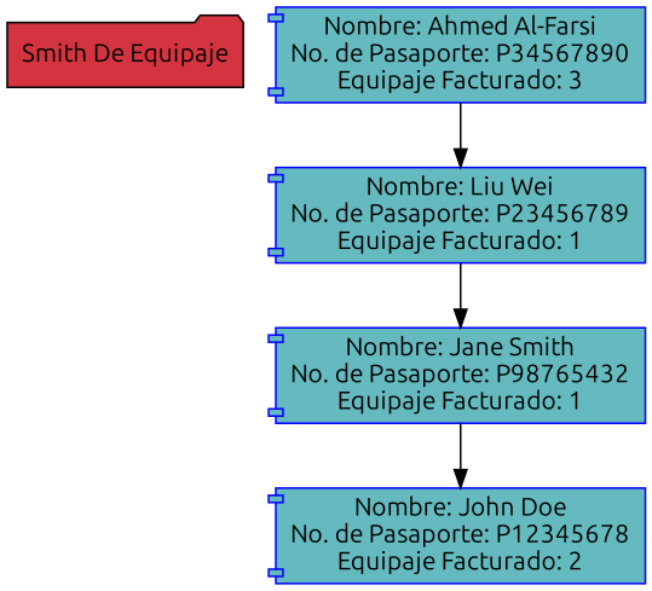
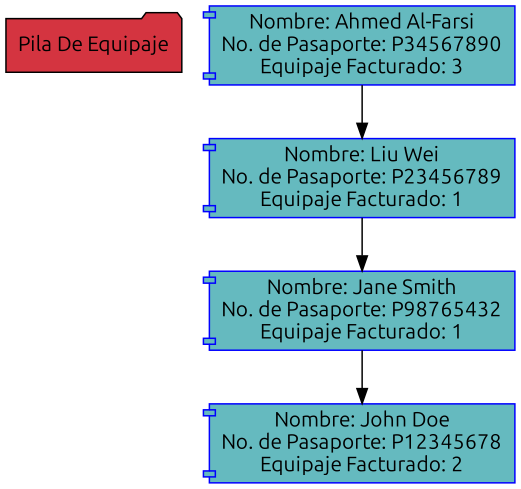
  digraph {
    fontname=Ubuntu
    node [color=blue fillcolor="#65babf" fontname=Ubuntu shape=component style=filled]
    edge [fontname=Ubuntu]
-   n1 [color=black fillcolor="#d43440" label="Smith De Equipaje" shape=folder]
+   n1 [color=black fillcolor="#d43440" label="Pila De Equipaje" shape=folder]
    n2 [label="Nombre: Ahmed Al-Farsi\nNo. de Pasaporte: P34567890\nEquipaje Facturado: 3"]
    n3 [label="Nombre: Liu Wei\nNo. de Pasaporte: P23456789\nEquipaje Facturado: 1"]
    n4 [label="Nombre: Jane Smith\nNo. de Pasaporte: P98765432\nEquipaje Facturado: 1"]
    n5 [label="Nombre: John Doe\nNo. de Pasaporte: P12345678\nEquipaje Facturado: 2"]
    n2 -> n3
    n3 -> n4
    n4 -> n5
  }
